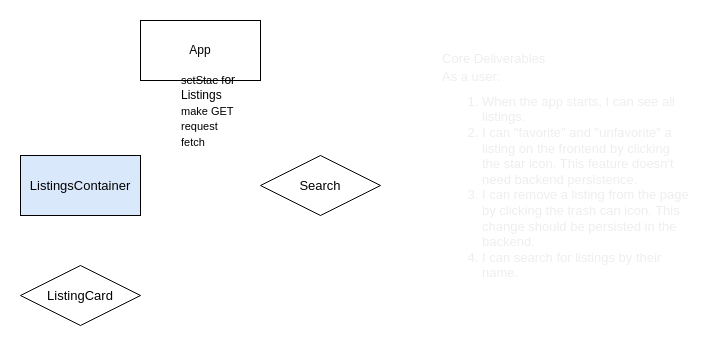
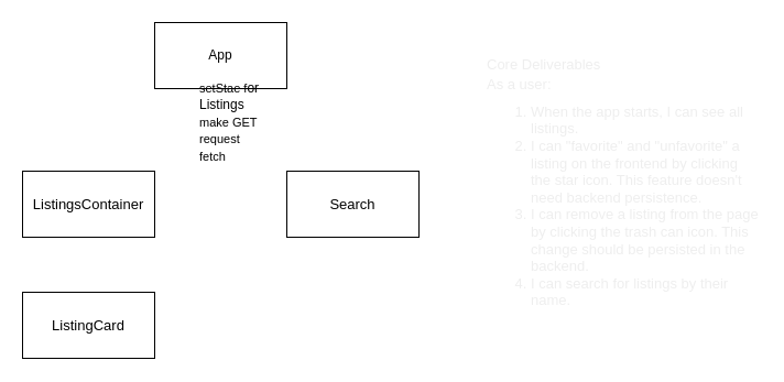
  <mxCell id="0" />
  <mxCell id="1" parent="0" />
  <mxCell id="2" value="App" style="rounded=0;whiteSpace=wrap;html=1;" parent="1" vertex="1"><mxGeometry x="140" y="20" width="120" height="60" as="geometry" /></mxCell>
  <mxCell id="3" value="&lt;h2 class=&quot;code-line&quot; dir=&quot;auto&quot; id=&quot;core-deliverables&quot; style=&quot;margin-top: 0px ; font-weight: normal ; margin-bottom: 0.2em ; position: relative ; color: rgb(238 , 238 , 238) ; font-size: 13px&quot;&gt;&lt;font style=&quot;font-size: 13px&quot;&gt;Core Deliverables&lt;/font&gt;&lt;/h2&gt;&lt;p class=&quot;code-line&quot; dir=&quot;auto&quot; style=&quot;margin-top: 0px ; margin-bottom: 0.7em ; position: relative ; color: rgb(238 , 238 , 238) ; font-size: 13px&quot;&gt;&lt;font style=&quot;font-size: 13px&quot;&gt;As a user:&lt;/font&gt;&lt;/p&gt;&lt;ol class=&quot;code-line&quot; dir=&quot;auto&quot; style=&quot;margin-top: 0px ; margin-bottom: 0.7em ; position: relative ; color: rgb(238 , 238 , 238) ; font-size: 13px&quot;&gt;&lt;li class=&quot;code-line&quot; dir=&quot;auto&quot; style=&quot;position: relative&quot;&gt;&lt;font style=&quot;font-size: 13px&quot;&gt;When the app starts, I can see all listings.&lt;/font&gt;&lt;/li&gt;&lt;li class=&quot;code-line&quot; dir=&quot;auto&quot; style=&quot;position: relative&quot;&gt;&lt;font style=&quot;font-size: 13px&quot;&gt;I can &quot;favorite&quot; and &quot;unfavorite&quot; a listing on the frontend by clicking the star icon. This feature doesn't need backend persistence.&lt;/font&gt;&lt;/li&gt;&lt;li class=&quot;code-line&quot; dir=&quot;auto&quot; style=&quot;position: relative&quot;&gt;&lt;font style=&quot;font-size: 13px&quot;&gt;I can remove a listing from the page by clicking the trash can icon. This change should be persisted in the backend.&lt;/font&gt;&lt;/li&gt;&lt;li class=&quot;code-line&quot; dir=&quot;auto&quot; style=&quot;position: relative&quot;&gt;&lt;font style=&quot;font-size: 13px&quot;&gt;I can search for listings by their name.&lt;/font&gt;&lt;/li&gt;&lt;/ol&gt;" style="text;html=1;strokeColor=none;fillColor=none;align=left;verticalAlign=middle;whiteSpace=wrap;rounded=0;" vertex="1" parent="1"><mxGeometry x="440" y="105" width="250" height="130" as="geometry" /></mxCell>
- <mxCell id="4" value="ListingsContainer" style="rounded=0;whiteSpace=wrap;html=1;fontSize=13;fillColor=#dae8fc;" vertex="1" parent="1"><mxGeometry x="20" y="155" width="120" height="60" as="geometry" /></mxCell>
- <mxCell id="5" value="ListingCard" style="rhombus;whiteSpace=wrap;html=1;fontSize=13;" vertex="1" parent="1"><mxGeometry x="20" y="265" width="120" height="60" as="geometry" /></mxCell>
- <mxCell id="6" value="Search" style="rhombus;whiteSpace=wrap;html=1;fontSize=13;" vertex="1" parent="1"><mxGeometry x="260" y="155" width="120" height="60" as="geometry" /></mxCell>
+ <mxCell id="4" value="ListingsContainer" style="rounded=0;whiteSpace=wrap;html=1;fontSize=13;" vertex="1" parent="1"><mxGeometry x="20" y="155" width="120" height="60" as="geometry" /></mxCell>
+ <mxCell id="5" value="ListingCard" style="rounded=0;whiteSpace=wrap;html=1;fontSize=13;" vertex="1" parent="1"><mxGeometry x="20" y="265" width="120" height="60" as="geometry" /></mxCell>
+ <mxCell id="6" value="Search" style="rounded=0;whiteSpace=wrap;html=1;fontSize=13;" vertex="1" parent="1"><mxGeometry x="260" y="155" width="120" height="60" as="geometry" /></mxCell>
  <mxCell id="7" value="&lt;div style=&quot;text-align: left&quot;&gt;&lt;span&gt;&lt;font style=&quot;font-size: 11px&quot;&gt;setStae f&lt;/font&gt;&lt;span style=&quot;font-size: 12px&quot;&gt;or Listings&lt;/span&gt;&lt;/span&gt;&lt;/div&gt;&lt;div style=&quot;text-align: left&quot;&gt;&lt;span style=&quot;font-size: 11px&quot;&gt;make GET request fetch&lt;/span&gt;&lt;/div&gt;" style="text;html=1;strokeColor=none;fillColor=none;align=center;verticalAlign=middle;whiteSpace=wrap;rounded=0;fontSize=13;" vertex="1" parent="1"><mxGeometry x="180" y="95" width="60" height="30" as="geometry" /></mxCell>
